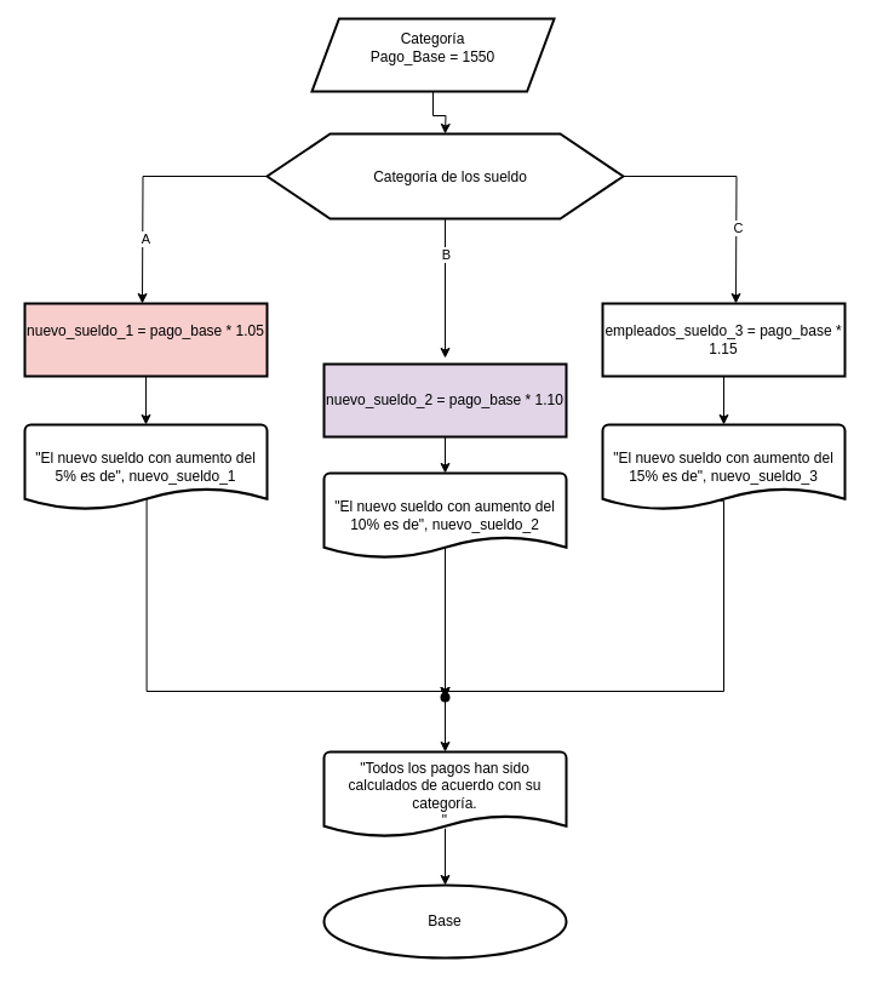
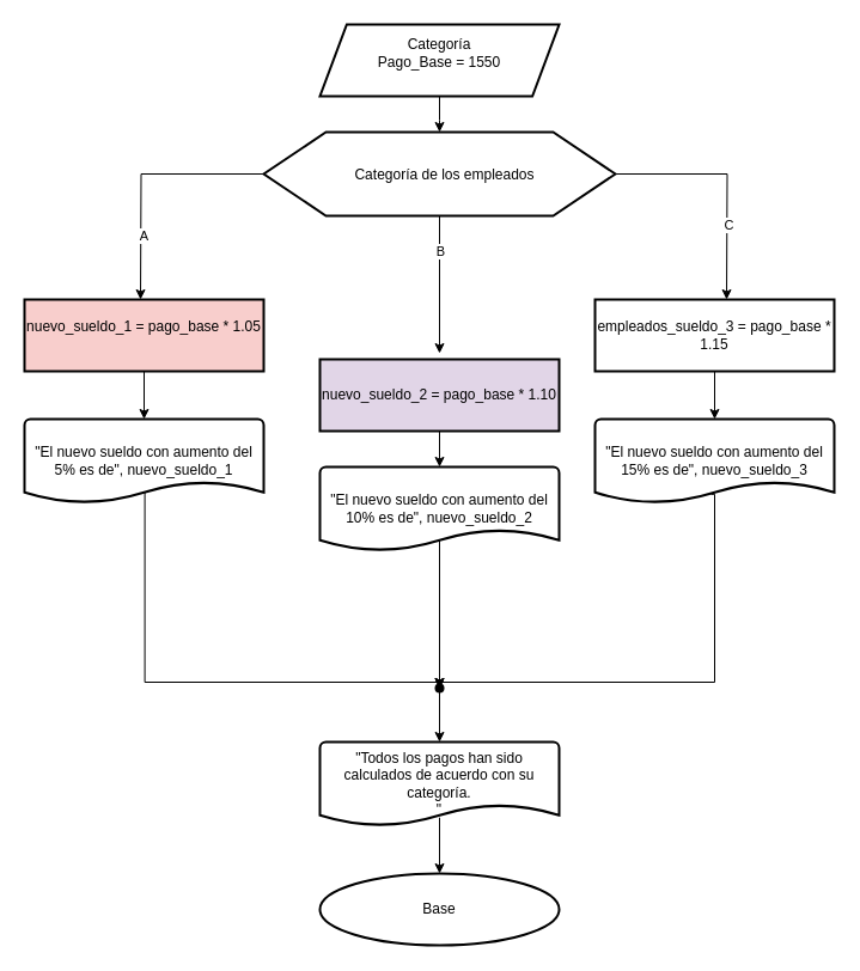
  <mxCell id="0" />
  <mxCell id="1" parent="0" />
  <mxCell id="2" value="" style="edgeStyle=orthogonalEdgeStyle;rounded=0;orthogonalLoop=1;jettySize=auto;html=1;" edge="1" parent="1" source="3"><mxGeometry relative="1" as="geometry"><mxPoint x="367" y="110" as="targetPoint" /></mxGeometry></mxCell>
- <mxCell id="3" value="Categoría&lt;div&gt;Pago_Base = 1550&lt;/div&gt;&lt;pre&gt;&lt;div&gt;&lt;/div&gt;&lt;/pre&gt;" style="shape=parallelogram;html=1;strokeWidth=2;perimeter=parallelogramPerimeter;whiteSpace=wrap;rounded=1;arcSize=0;size=0.112;" vertex="1" parent="1"><mxGeometry x="257" y="15" width="200" height="60" as="geometry" /></mxCell>
+ <mxCell id="3" value="Categoría&lt;div&gt;Pago_Base = 1550&lt;/div&gt;&lt;pre&gt;&lt;div&gt;&lt;/div&gt;&lt;/pre&gt;" style="shape=parallelogram;html=1;strokeWidth=2;perimeter=parallelogramPerimeter;whiteSpace=wrap;rounded=1;arcSize=0;size=0.112;" vertex="1" parent="1"><mxGeometry x="267" y="20" width="200" height="60" as="geometry" /></mxCell>
  <mxCell id="4" value="" style="edgeStyle=orthogonalEdgeStyle;rounded=0;orthogonalLoop=1;jettySize=auto;html=1;" edge="1" parent="1" source="10"><mxGeometry relative="1" as="geometry"><mxPoint x="117" y="250" as="targetPoint" /></mxGeometry></mxCell>
  <mxCell id="5" value="A" style="edgeLabel;html=1;align=center;verticalAlign=middle;resizable=0;points=[];" vertex="1" connectable="0" parent="4"><mxGeometry x="0.489" y="2" relative="1" as="geometry"><mxPoint as="offset" /></mxGeometry></mxCell>
  <mxCell id="6" value="" style="edgeStyle=orthogonalEdgeStyle;rounded=0;orthogonalLoop=1;jettySize=auto;html=1;" edge="1" parent="1" source="10"><mxGeometry relative="1" as="geometry"><mxPoint x="607" y="250" as="targetPoint" /></mxGeometry></mxCell>
  <mxCell id="7" value="C" style="edgeLabel;html=1;align=center;verticalAlign=middle;resizable=0;points=[];" vertex="1" connectable="0" parent="6"><mxGeometry x="0.375" y="1" relative="1" as="geometry"><mxPoint as="offset" /></mxGeometry></mxCell>
  <mxCell id="8" value="" style="edgeStyle=orthogonalEdgeStyle;rounded=0;orthogonalLoop=1;jettySize=auto;html=1;" edge="1" parent="1" source="10"><mxGeometry relative="1" as="geometry"><mxPoint x="367" y="295" as="targetPoint" /></mxGeometry></mxCell>
  <mxCell id="9" value="B" style="edgeLabel;html=1;align=center;verticalAlign=middle;resizable=0;points=[];" vertex="1" connectable="0" parent="8"><mxGeometry x="-0.498" relative="1" as="geometry"><mxPoint as="offset" /></mxGeometry></mxCell>
  <mxCell id="10" value="" style="verticalLabelPosition=bottom;verticalAlign=top;html=1;shape=hexagon;perimeter=hexagonPerimeter2;arcSize=6;size=0.177;strokeWidth=2;container=1;" vertex="1" parent="1"><mxGeometry x="220" y="110" width="294" height="70" as="geometry"><mxRectangle x="243" y="220" width="50" height="40" as="alternateBounds" /></mxGeometry></mxCell>
  <mxCell id="11" value="" style="shape=table;startSize=0;container=1;collapsible=1;childLayout=tableLayout;fixedRows=1;rowLines=0;fontStyle=0;align=center;resizeLast=1;strokeColor=none;fillColor=none;collapsible=0;whiteSpace=wrap;html=1;" vertex="1" parent="10"><mxGeometry x="37" width="193" height="70" as="geometry" /></mxCell>
  <mxCell id="12" value="" style="shape=tableRow;horizontal=0;startSize=0;swimlaneHead=0;swimlaneBody=0;fillColor=none;collapsible=0;dropTarget=0;points=[[0,0.5],[1,0.5]];portConstraint=eastwest;top=0;left=0;right=0;bottom=0;" vertex="1" parent="11"><mxGeometry width="193" height="70" as="geometry" /></mxCell>
  <mxCell id="13" value="" style="shape=partialRectangle;connectable=0;fillColor=none;top=0;left=0;bottom=0;right=0;editable=1;overflow=hidden;" vertex="1" parent="12"><mxGeometry width="30" height="70" as="geometry"><mxRectangle width="30" height="70" as="alternateBounds" /></mxGeometry></mxCell>
- <mxCell id="14" value="Categoría de los sueldo" style="shape=partialRectangle;connectable=0;fillColor=none;top=0;left=0;bottom=0;right=0;align=center;spacingLeft=6;overflow=hidden;" vertex="1" parent="12"><mxGeometry x="30" width="163" height="70" as="geometry"><mxRectangle width="163" height="70" as="alternateBounds" /></mxGeometry></mxCell>
+ <mxCell id="14" value="Categoría de los empleados" style="shape=partialRectangle;connectable=0;fillColor=none;top=0;left=0;bottom=0;right=0;align=center;spacingLeft=6;overflow=hidden;" vertex="1" parent="12"><mxGeometry x="30" width="163" height="70" as="geometry"><mxRectangle width="163" height="70" as="alternateBounds" /></mxGeometry></mxCell>
  <mxCell id="15" value="" style="edgeStyle=orthogonalEdgeStyle;rounded=0;orthogonalLoop=1;jettySize=auto;html=1;" edge="1" parent="1" source="16" target="22"><mxGeometry relative="1" as="geometry" /></mxCell>
  <mxCell id="16" value="&lt;div&gt;nuevo_sueldo_1 = pago_base * 1.05&lt;/div&gt;&lt;div&gt;&lt;br&gt;&lt;/div&gt;" style="rounded=1;whiteSpace=wrap;html=1;absoluteArcSize=1;arcSize=0;strokeWidth=2;fillColor=#f8cecc;" vertex="1" parent="1"><mxGeometry x="20" y="250" width="200" height="60" as="geometry" /></mxCell>
  <mxCell id="17" value="" style="edgeStyle=orthogonalEdgeStyle;rounded=0;orthogonalLoop=1;jettySize=auto;html=1;" edge="1" parent="1" source="18" target="24"><mxGeometry relative="1" as="geometry" /></mxCell>
  <mxCell id="18" value="nuevo_sueldo_2 = pago_base * 1.10" style="rounded=1;whiteSpace=wrap;html=1;absoluteArcSize=1;arcSize=0;strokeWidth=2;fillColor=#e1d5e7;" vertex="1" parent="1"><mxGeometry x="267" y="300" width="200" height="60" as="geometry" /></mxCell>
  <mxCell id="19" value="" style="edgeStyle=orthogonalEdgeStyle;rounded=0;orthogonalLoop=1;jettySize=auto;html=1;" edge="1" parent="1" source="20" target="26"><mxGeometry relative="1" as="geometry" /></mxCell>
  <mxCell id="20" value="empleados_sueldo_3 = pago_base * 1.15" style="rounded=1;whiteSpace=wrap;html=1;absoluteArcSize=1;arcSize=0;strokeWidth=2;" vertex="1" parent="1"><mxGeometry x="497" y="250" width="200" height="60" as="geometry" /></mxCell>
  <mxCell id="21" value="" style="edgeStyle=orthogonalEdgeStyle;rounded=0;orthogonalLoop=1;jettySize=auto;html=1;entryX=0.1;entryY=0.87;entryDx=0;entryDy=0;entryPerimeter=0;exitX=0.503;exitY=0.851;exitDx=0;exitDy=0;exitPerimeter=0;" edge="1" parent="1" source="22" target="28"><mxGeometry relative="1" as="geometry"><mxPoint x="120" y="535" as="targetPoint" /><Array as="points"><mxPoint x="121" y="570" /><mxPoint x="367" y="570" /></Array></mxGeometry></mxCell>
  <mxCell id="22" value="&quot;El nuevo sueldo con aumento del 5% es de&quot;, nuevo_sueldo_1" style="strokeWidth=2;html=1;shape=mxgraph.flowchart.document2;whiteSpace=wrap;size=0.25;" vertex="1" parent="1"><mxGeometry x="20" y="350" width="200" height="70" as="geometry" /></mxCell>
  <mxCell id="23" value="" style="edgeStyle=orthogonalEdgeStyle;rounded=0;orthogonalLoop=1;jettySize=auto;html=1;exitX=0.5;exitY=0.829;exitDx=0;exitDy=0;exitPerimeter=0;" edge="1" parent="1" source="24" target="28"><mxGeometry relative="1" as="geometry" /></mxCell>
  <mxCell id="24" value="&quot;El nuevo sueldo con aumento del 10% es de&quot;, nuevo_sueldo_2" style="strokeWidth=2;html=1;shape=mxgraph.flowchart.document2;whiteSpace=wrap;size=0.25;" vertex="1" parent="1"><mxGeometry x="267" y="390" width="200" height="70" as="geometry" /></mxCell>
  <mxCell id="25" value="" style="edgeStyle=orthogonalEdgeStyle;rounded=0;orthogonalLoop=1;jettySize=auto;html=1;entryX=0.78;entryY=0.39;entryDx=0;entryDy=0;entryPerimeter=0;exitX=0.486;exitY=0.897;exitDx=0;exitDy=0;exitPerimeter=0;" edge="1" parent="1" source="26" target="28"><mxGeometry relative="1" as="geometry"><mxPoint x="597" y="535" as="targetPoint" /><Array as="points"><mxPoint x="597" y="413" /><mxPoint x="597" y="570" /><mxPoint x="367" y="570" /></Array></mxGeometry></mxCell>
  <mxCell id="26" value="&quot;El nuevo sueldo con aumento del 15% es de&quot;, nuevo_sueldo_3" style="strokeWidth=2;html=1;shape=mxgraph.flowchart.document2;whiteSpace=wrap;size=0.25;" vertex="1" parent="1"><mxGeometry x="497" y="350" width="200" height="70" as="geometry" /></mxCell>
  <mxCell id="27" value="" style="edgeStyle=orthogonalEdgeStyle;rounded=0;orthogonalLoop=1;jettySize=auto;html=1;" edge="1" parent="1" source="28" target="30"><mxGeometry relative="1" as="geometry" /></mxCell>
  <mxCell id="28" value="" style="shape=waypoint;sketch=0;size=6;pointerEvents=1;points=[];fillColor=default;resizable=0;rotatable=0;perimeter=centerPerimeter;snapToPoint=1;strokeWidth=2;" vertex="1" parent="1"><mxGeometry x="357" y="565" width="20" height="20" as="geometry" /></mxCell>
  <mxCell id="29" value="" style="edgeStyle=orthogonalEdgeStyle;rounded=0;orthogonalLoop=1;jettySize=auto;html=1;exitX=0.5;exitY=0.903;exitDx=0;exitDy=0;exitPerimeter=0;" edge="1" parent="1" source="30" target="31"><mxGeometry relative="1" as="geometry" /></mxCell>
  <mxCell id="30" value="&quot;&lt;span style=&quot;background-color: transparent;&quot;&gt;Todos los pagos han sido calculados de acuerdo con su categoría.&lt;/span&gt;&lt;br&gt;&quot;" style="strokeWidth=2;html=1;shape=mxgraph.flowchart.document2;whiteSpace=wrap;size=0.25;" vertex="1" parent="1"><mxGeometry x="267" y="620" width="200" height="70" as="geometry" /></mxCell>
  <mxCell id="31" value="Base" style="strokeWidth=2;html=1;shape=mxgraph.flowchart.start_1;whiteSpace=wrap;" vertex="1" parent="1"><mxGeometry x="267" y="730" width="200" height="60" as="geometry" /></mxCell>
